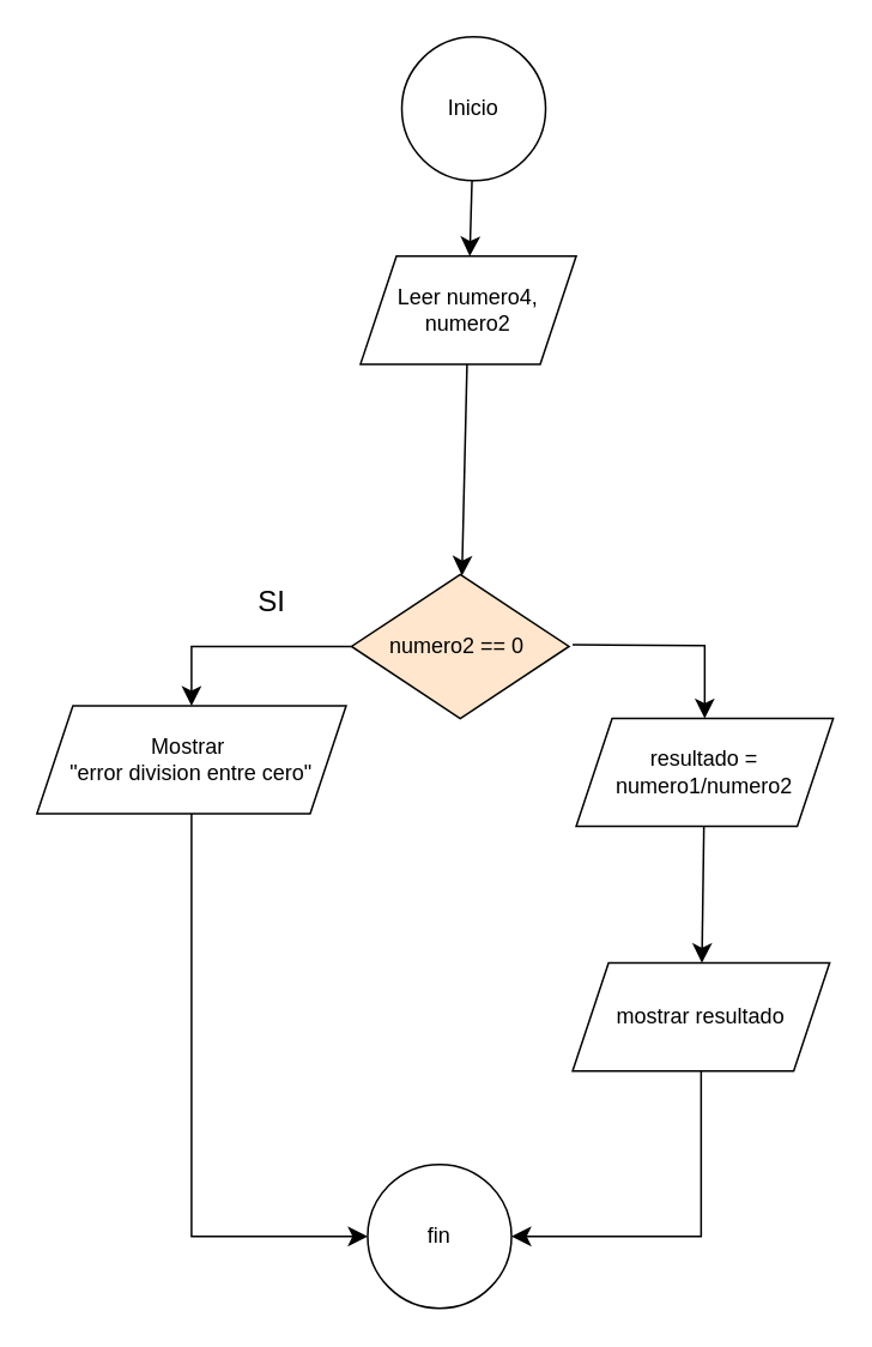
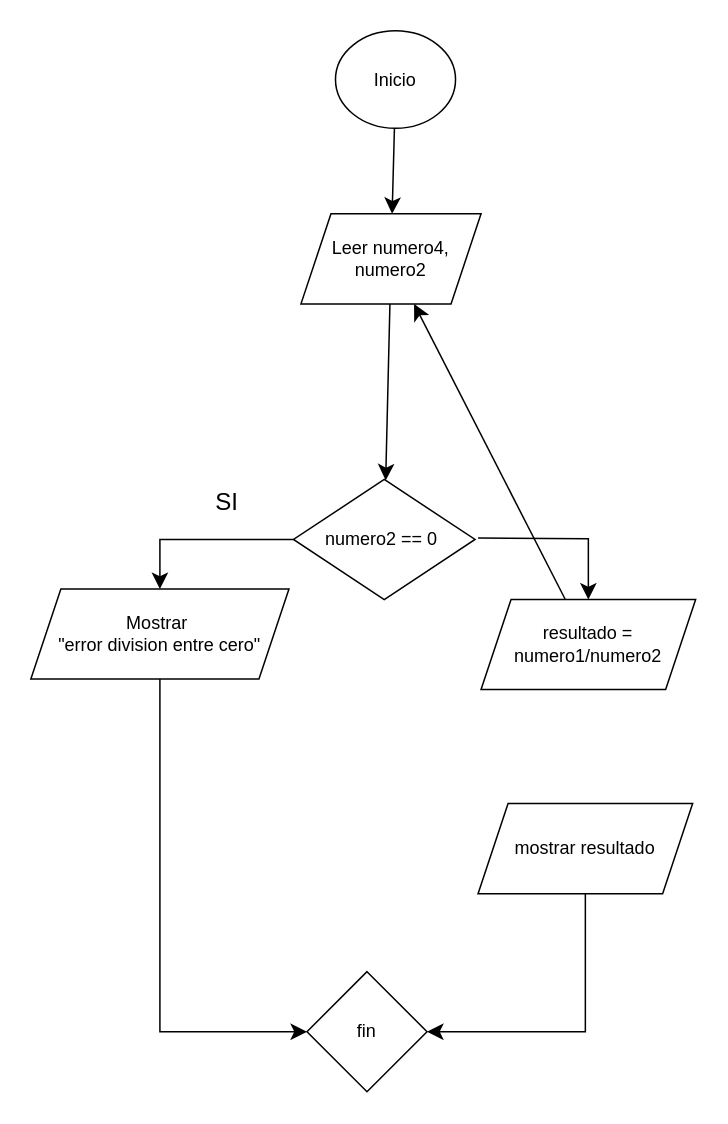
  <mxCell id="0" />
  <mxCell id="1" parent="0" />
  <mxCell id="2" value="" style="edgeStyle=none;curved=1;rounded=0;orthogonalLoop=1;jettySize=auto;html=1;fontSize=12;startSize=8;endSize=8;" edge="1" parent="1" source="3" target="5"><mxGeometry relative="1" as="geometry" /></mxCell>
- <mxCell id="3" value="Inicio" style="ellipse;whiteSpace=wrap;html=1;aspect=fixed;" vertex="1" parent="1"><mxGeometry x="223" y="20" width="80" height="80" as="geometry" /></mxCell>
+ <mxCell id="3" value="Inicio" style="ellipse;whiteSpace=wrap;html=1;aspect=fixed;" vertex="1" parent="1"><mxGeometry x="223" y="20" width="80" height="65" as="geometry" /></mxCell>
  <mxCell id="4" value="" style="edgeStyle=none;curved=1;rounded=0;orthogonalLoop=1;jettySize=auto;html=1;fontSize=12;startSize=8;endSize=8;" edge="1" parent="1" source="5" target="7"><mxGeometry relative="1" as="geometry" /></mxCell>
  <mxCell id="5" value="Leer numero4, numero2" style="shape=parallelogram;perimeter=parallelogramPerimeter;whiteSpace=wrap;html=1;fixedSize=1;" vertex="1" parent="1"><mxGeometry x="200" y="142" width="120" height="60" as="geometry" /></mxCell>
  <mxCell id="6" style="edgeStyle=orthogonalEdgeStyle;rounded=0;orthogonalLoop=1;jettySize=auto;html=1;exitX=0;exitY=0.5;exitDx=0;exitDy=0;entryX=0.5;entryY=0;entryDx=0;entryDy=0;fontSize=12;startSize=8;endSize=8;" edge="1" parent="1" source="7" target="10"><mxGeometry relative="1" as="geometry" /></mxCell>
- <mxCell id="7" value="numero2 == 0&amp;nbsp;" style="rhombus;whiteSpace=wrap;html=1;fillColor=#ffe6cc;" vertex="1" parent="1"><mxGeometry x="195" y="319" width="121" height="80" as="geometry" /></mxCell>
+ <mxCell id="7" value="numero2 == 0&amp;nbsp;" style="rhombus;whiteSpace=wrap;html=1;" vertex="1" parent="1"><mxGeometry x="195" y="319" width="121" height="80" as="geometry" /></mxCell>
  <mxCell id="8" value="SI" style="text;html=1;align=center;verticalAlign=middle;whiteSpace=wrap;rounded=0;fontSize=16;" vertex="1" parent="1"><mxGeometry x="121" y="319" width="60" height="30" as="geometry" /></mxCell>
  <mxCell id="9" style="edgeStyle=orthogonalEdgeStyle;rounded=0;orthogonalLoop=1;jettySize=auto;html=1;fontSize=12;startSize=8;endSize=8;exitX=0.5;exitY=1;exitDx=0;exitDy=0;" edge="1" parent="1" source="10" target="16"><mxGeometry relative="1" as="geometry"><Array as="points"><mxPoint x="106" y="687" /></Array></mxGeometry></mxCell>
  <mxCell id="10" value="Mostrar&amp;nbsp;&lt;div&gt;&quot;error division entre cero&quot;&lt;/div&gt;" style="shape=parallelogram;perimeter=parallelogramPerimeter;whiteSpace=wrap;html=1;fixedSize=1;" vertex="1" parent="1"><mxGeometry x="20" y="392" width="172" height="60" as="geometry" /></mxCell>
- <mxCell id="11" style="edgeStyle=none;curved=1;rounded=0;orthogonalLoop=1;jettySize=auto;html=1;fontSize=12;startSize=8;endSize=8;" edge="1" parent="1" source="12" target="15"><mxGeometry relative="1" as="geometry" /></mxCell>
+ <mxCell id="11" style="edgeStyle=none;curved=1;rounded=0;orthogonalLoop=1;jettySize=auto;html=1;fontSize=12;startSize=8;endSize=8;" edge="1" parent="1" source="12" target="5"><mxGeometry relative="1" as="geometry" /></mxCell>
  <mxCell id="12" value="resultado = numero1/numero2" style="shape=parallelogram;perimeter=parallelogramPerimeter;whiteSpace=wrap;html=1;fixedSize=1;" vertex="1" parent="1"><mxGeometry x="320" y="399" width="143" height="60" as="geometry" /></mxCell>
  <mxCell id="13" style="edgeStyle=orthogonalEdgeStyle;rounded=0;orthogonalLoop=1;jettySize=auto;html=1;entryX=0.5;entryY=0;entryDx=0;entryDy=0;fontSize=12;startSize=8;endSize=8;" edge="1" parent="1" target="12"><mxGeometry relative="1" as="geometry"><mxPoint x="318" y="358" as="sourcePoint" /><mxPoint x="335" y="369" as="targetPoint" /></mxGeometry></mxCell>
  <mxCell id="14" style="edgeStyle=orthogonalEdgeStyle;rounded=0;orthogonalLoop=1;jettySize=auto;html=1;entryX=1;entryY=0.5;entryDx=0;entryDy=0;fontSize=12;startSize=8;endSize=8;exitX=0.5;exitY=1;exitDx=0;exitDy=0;" edge="1" parent="1" source="15" target="16"><mxGeometry relative="1" as="geometry" /></mxCell>
  <mxCell id="15" value="mostrar resultado" style="shape=parallelogram;perimeter=parallelogramPerimeter;whiteSpace=wrap;html=1;fixedSize=1;" vertex="1" parent="1"><mxGeometry x="318" y="535" width="143" height="60" as="geometry" /></mxCell>
- <mxCell id="16" value="fin" style="ellipse;whiteSpace=wrap;html=1;aspect=fixed;" vertex="1" parent="1"><mxGeometry x="204" y="647" width="80" height="80" as="geometry" /></mxCell>
+ <mxCell id="16" value="fin" style="rhombus;whiteSpace=wrap;html=1;aspect=fixed;" vertex="1" parent="1"><mxGeometry x="204" y="647" width="80" height="80" as="geometry" /></mxCell>
